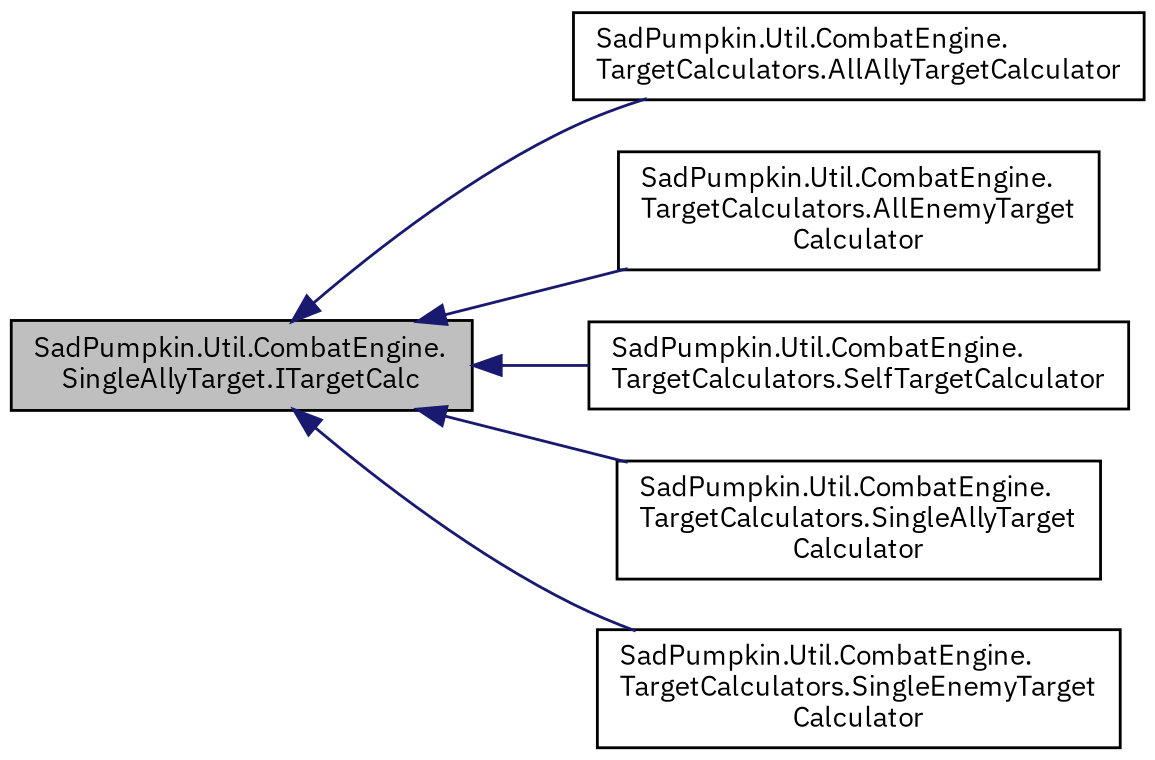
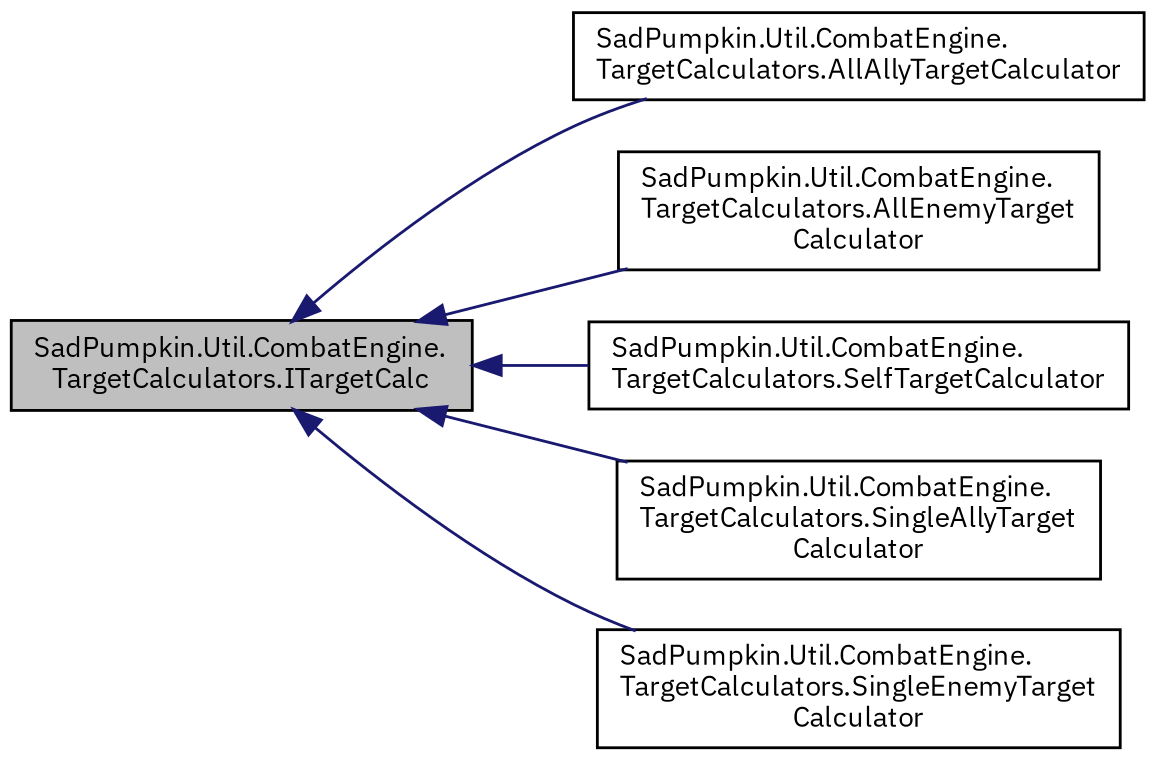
  digraph {
    rankdir=LR
    fontname="IBM Plex Sans"
    node [color=black fillcolor=white fontname="IBM Plex Sans" fontsize=10 shape=record style=filled]
    edge [color=midnightblue dir=back fontname="IBM Plex Sans" fontsize=10 labelfontname=Helvetica labelfontsize=10 style=solid]
-   n1 [fillcolor=grey75 fontcolor=black height=0.2 label="SadPumpkin.Util.CombatEngine.\lSingleAllyTarget.ITargetCalc" width=0.4]
+   n1 [fillcolor=grey75 fontcolor=black height=0.2 label="SadPumpkin.Util.CombatEngine.\lTargetCalculators.ITargetCalc" width=0.4]
    n2 [height=0.2 label="SadPumpkin.Util.CombatEngine.\lTargetCalculators.AllAllyTargetCalculator" width=0.4]
    n3 [height=0.2 label="SadPumpkin.Util.CombatEngine.\lTargetCalculators.AllEnemyTarget\lCalculator" width=0.4]
    n4 [height=0.2 label="SadPumpkin.Util.CombatEngine.\lTargetCalculators.SelfTargetCalculator" width=0.4]
    n5 [height=0.2 label="SadPumpkin.Util.CombatEngine.\lTargetCalculators.SingleAllyTarget\lCalculator" width=0.4]
    n6 [height=0.2 label="SadPumpkin.Util.CombatEngine.\lTargetCalculators.SingleEnemyTarget\lCalculator" width=0.4]
    n1 -> n2
    n1 -> n3
    n1 -> n4
    n1 -> n5
    n1 -> n6
  }
